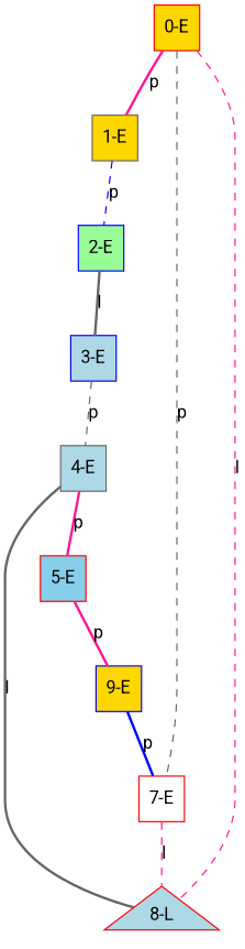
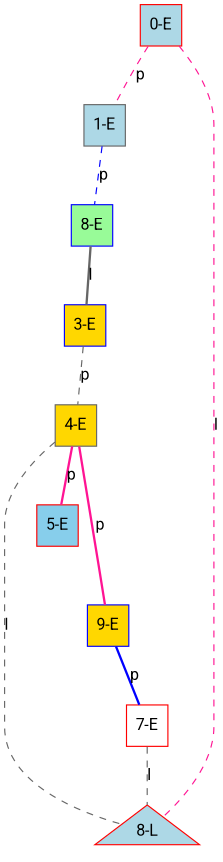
  graph {
    fontname=Roboto
    node [color=red fillcolor=gold fontname=Roboto shape=square style=filled]
    edge [color=deeppink fontname=Roboto style=dashed]
-   n1 [label="0-E"]
-   n2 [color=gray40 label="1-E"]
+   n1 [fillcolor=lightblue label="0-E"]
+   n2 [color=gray40 fillcolor=lightblue label="1-E"]
    n3 [fillcolor=white label="7-E"]
    n4 [fillcolor=lightblue label="8-L" shape=triangle]
-   n5 [color=blue fillcolor=palegreen label="2-E"]
-   n6 [color=blue fillcolor=lightblue label="3-E"]
-   n7 [color=gray40 fillcolor=lightblue label="4-E"]
+   n5 [color=blue fillcolor=palegreen label="8-E"]
+   n6 [color=blue label="3-E"]
+   n7 [color=gray40 label="4-E"]
    n8 [fillcolor=skyblue label="5-E"]
    n9 [color=blue label="9-E"]
-   n1 -- n2 [label=p style=bold]
-   n1 -- n3 [color=gray40 label=p]
+   n1 -- n2 [label=p]
    n1 -- n4 [label=l]
    n2 -- n5 [color=blue label=p]
-   n3 -- n4 [label=l]
+   n3 -- n4 [color=gray40 label=l]
    n5 -- n6 [color=gray40 label=l style=bold]
    n6 -- n7 [color=gray40 label=p]
-   n7 -- n4 [color=gray40 label=l style=bold]
+   n7 -- n4 [color=gray40 label=l]
    n7 -- n8 [label=p style=bold]
-   n8 -- n9 [label=p style=bold]
+   n7 -- n9 [label=p style=bold]
    n9 -- n3 [color=blue label=p style=bold]
  }
